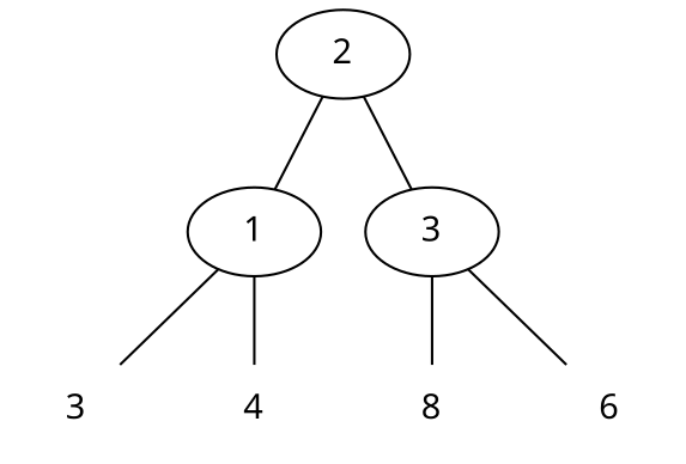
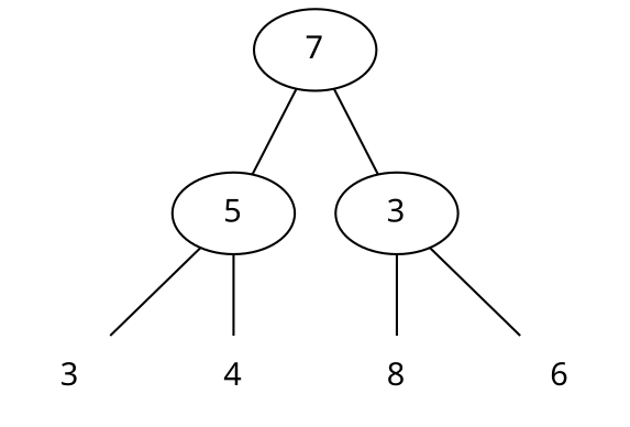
  graph {
    fontname="Noto Sans"
    node [fontname="Noto Sans" shape=plaintext]
    edge [fontname="Noto Sans"]
-   n1 [label=2 shape=""]
-   n2 [label=1 shape=""]
+   n1 [label=7 shape=""]
+   n2 [label=5 shape=""]
    n3 [label=3 shape=""]
    3
    4
    n6 [label=8]
    6
    n1 -- n2
    n1 -- n3
    n2 -- 3
    n2 -- 4
    n3 -- n6
    n3 -- 6
  }
